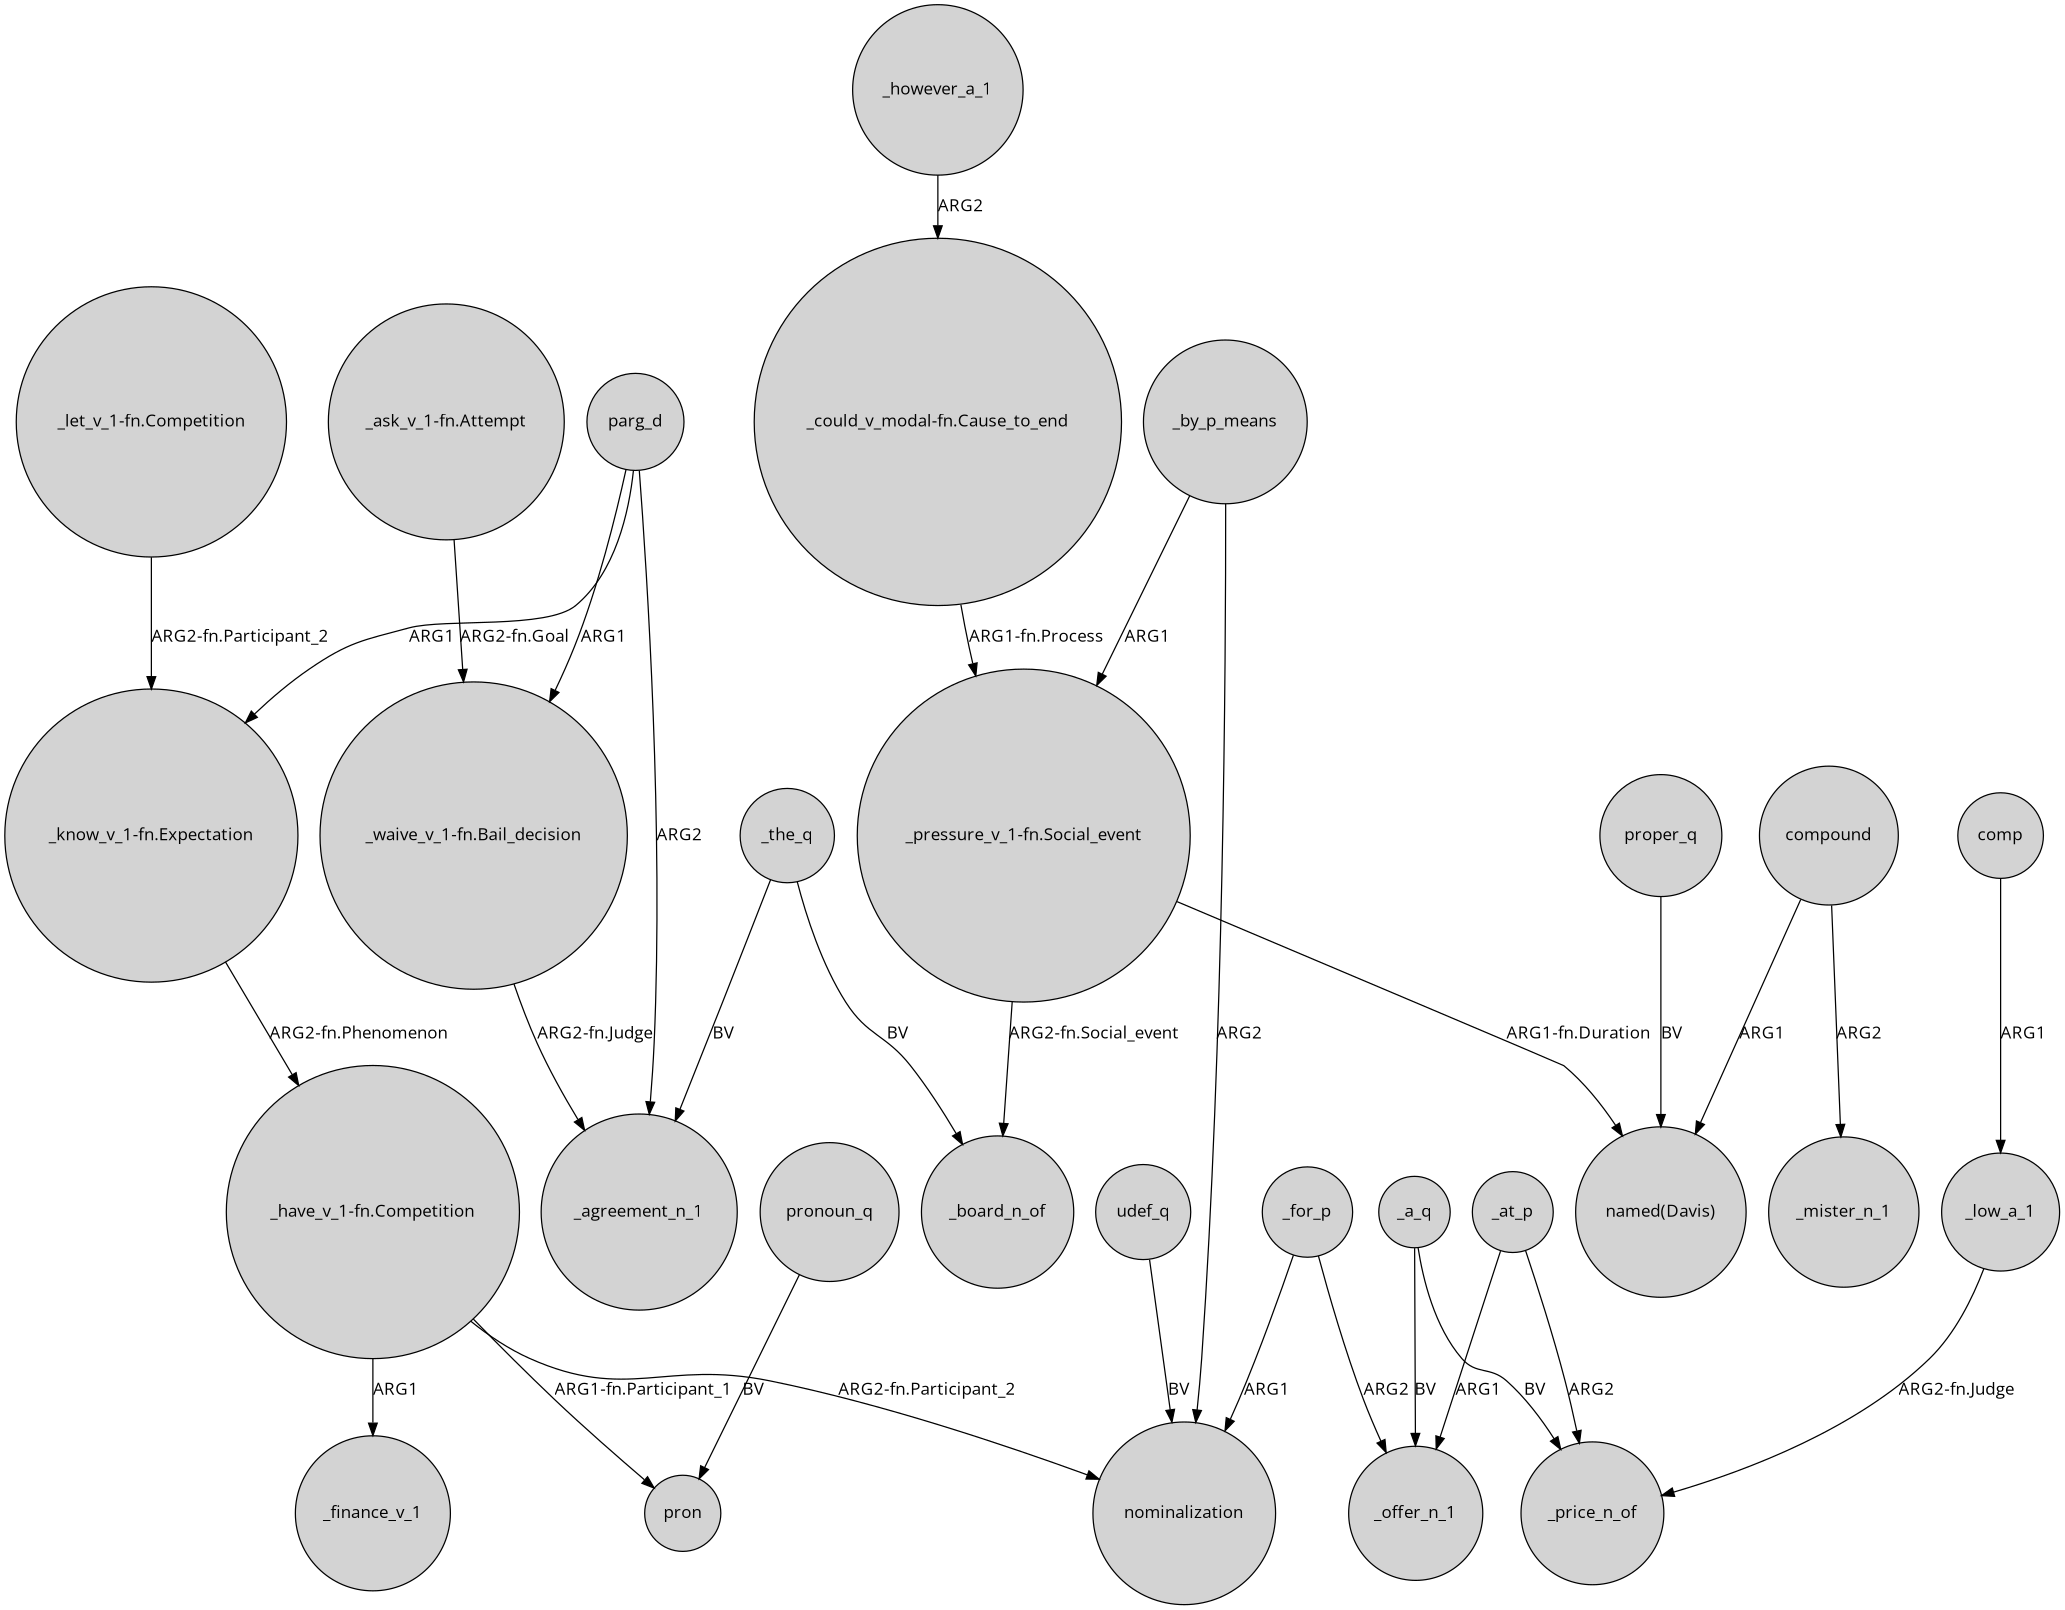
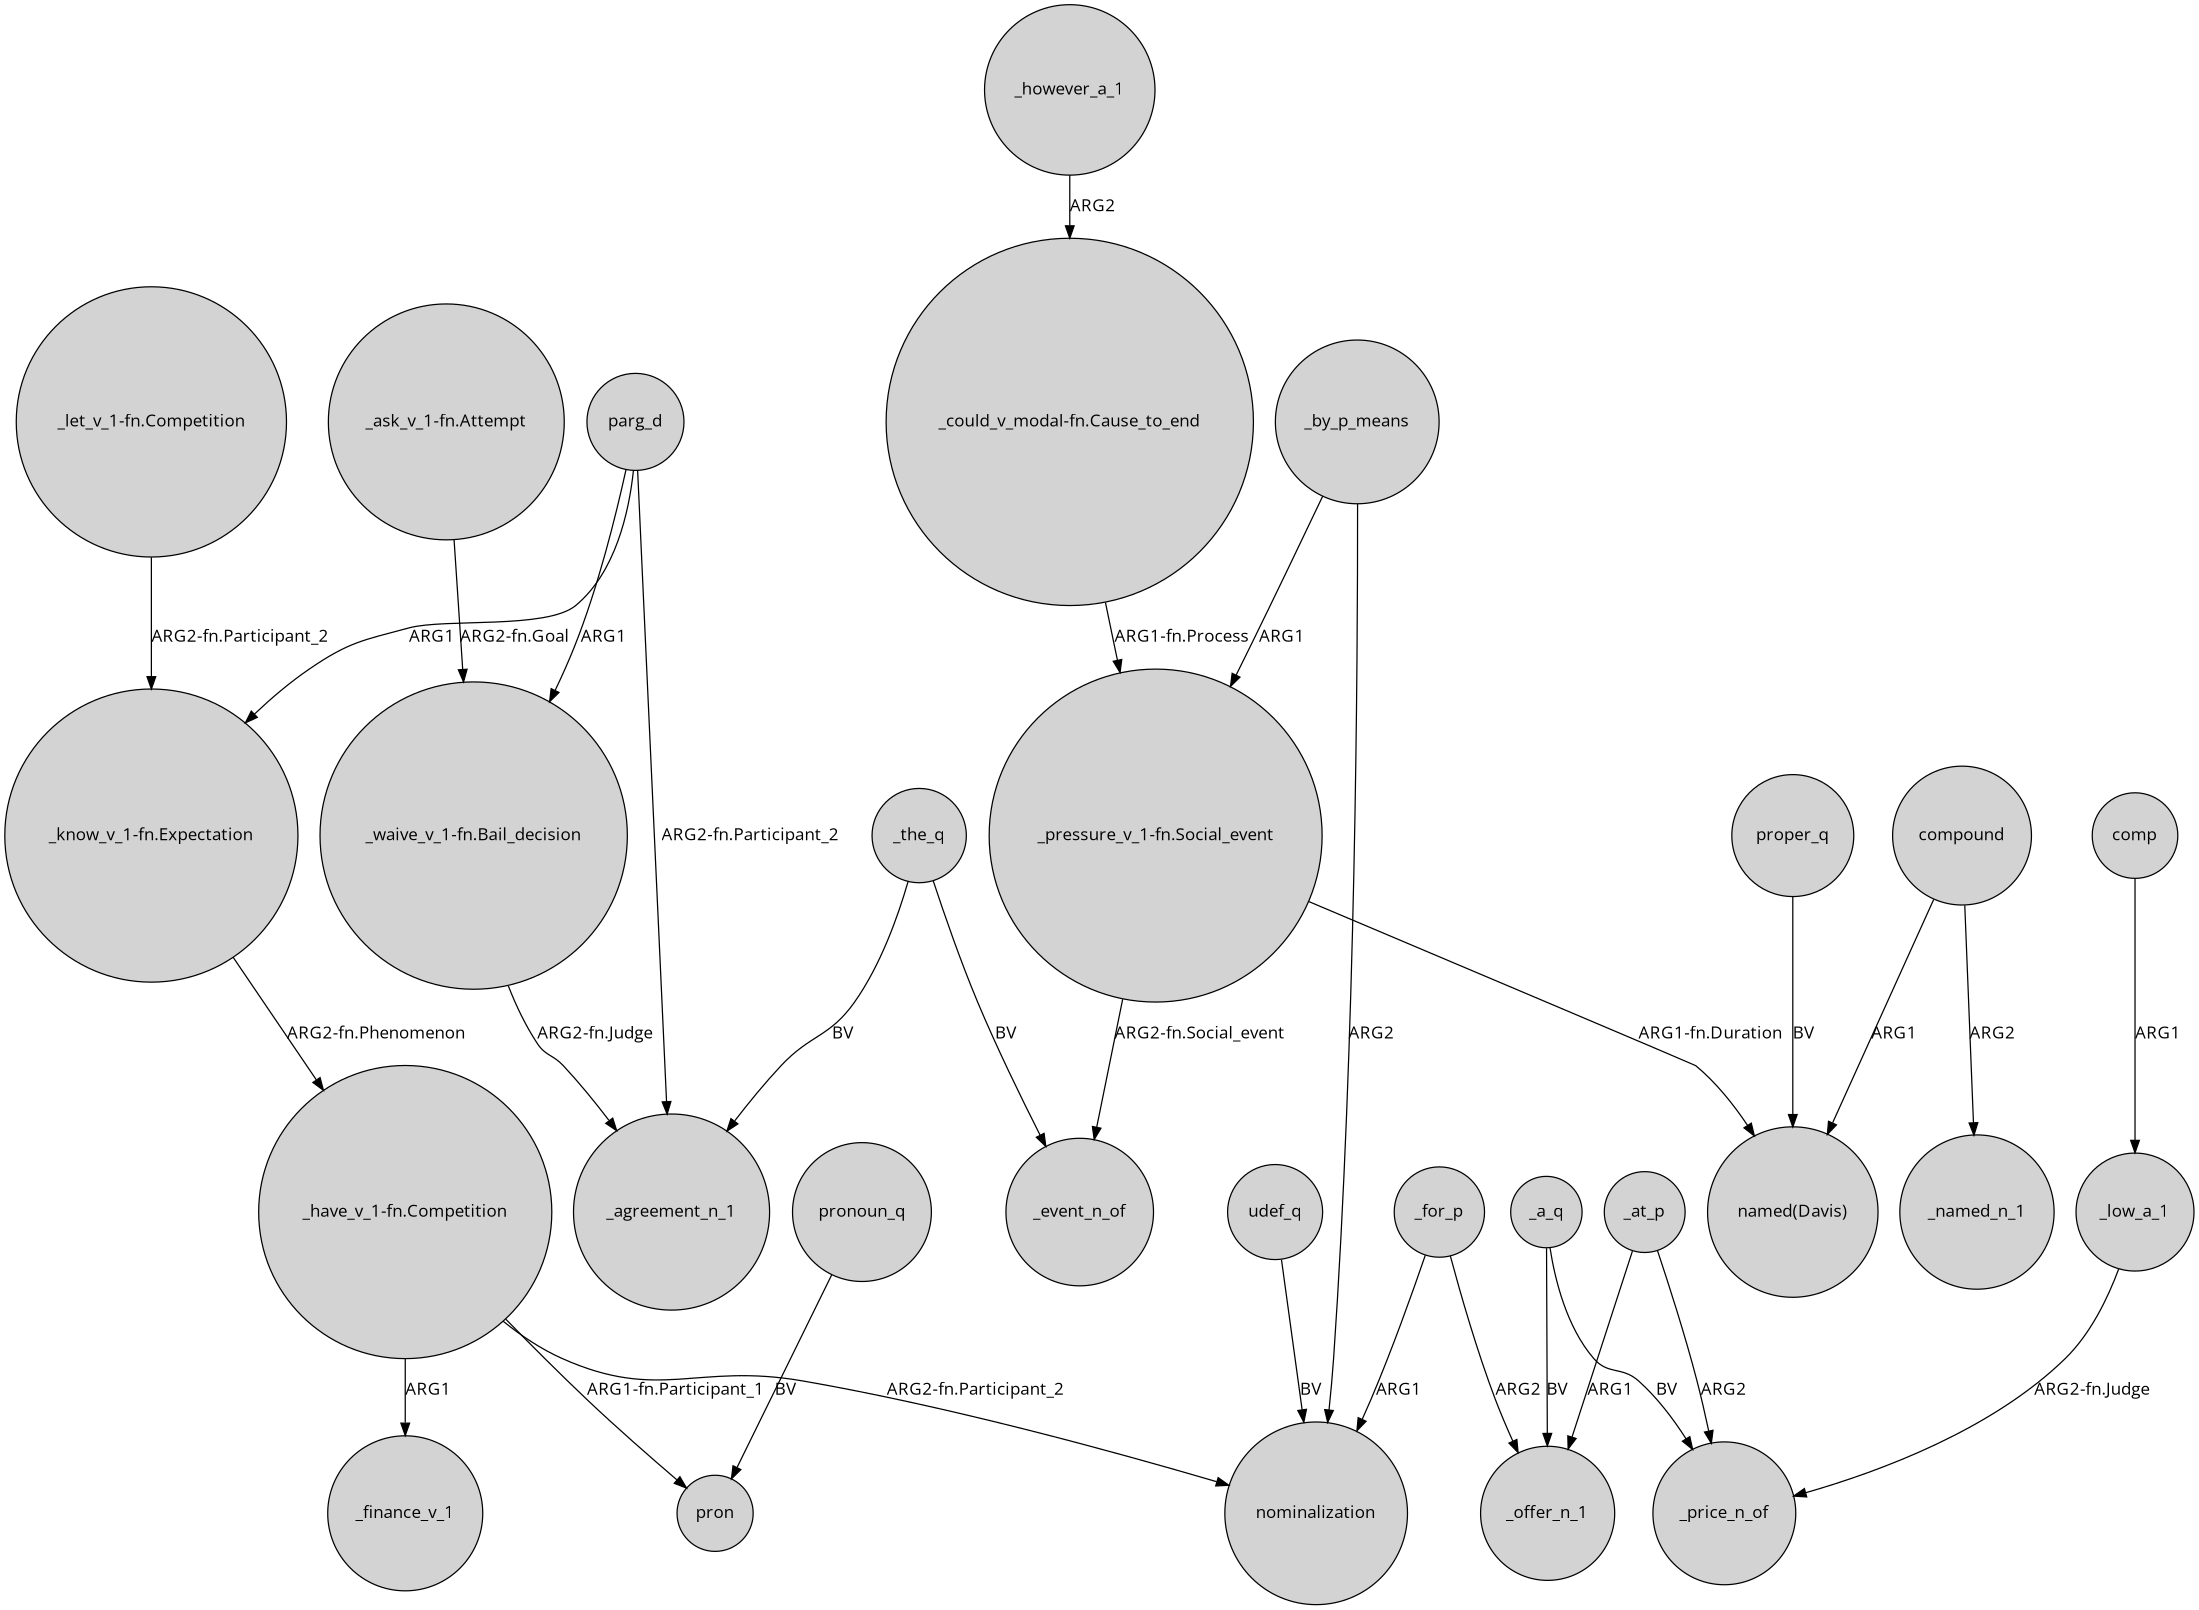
  digraph {
    fontname="Open Sans"
    node [fontname="Open Sans" shape=circle style=filled]
    edge [fontname="Open Sans"]
    _the_q
    _agreement_n_1
-   _board_n_of
+   _board_n_of [label=_event_n_of]
    compound
-   _mister_n_1
+   _mister_n_1 [label=_named_n_1]
    "named(Davis)"
    comp
    _low_a_1
    _price_n_of
    parg_d
    "_waive_v_1-fn.Bail_decision"
    "_know_v_1-fn.Expectation"
    "_have_v_1-fn.Competition"
    proper_q
    nominalization
    _finance_v_1
    pron
    udef_q
    _for_p
    _offer_n_1
    "_ask_v_1-fn.Attempt"
    _by_p_means
    "_pressure_v_1-fn.Social_event"
    pronoun_q
    "_could_v_modal-fn.Cause_to_end"
    _however_a_1
    _at_p
    "_let_v_1-fn.Competition"
    _a_q
    _the_q -> _agreement_n_1 [label=BV]
    _the_q -> _board_n_of [label=BV]
    compound -> _mister_n_1 [label=ARG2]
    compound -> "named(Davis)" [label=ARG1]
    comp -> _low_a_1 [label=ARG1]
    _low_a_1 -> _price_n_of [label="ARG2-fn.Judge"]
-   parg_d -> _agreement_n_1 [label=ARG2]
+   parg_d -> _agreement_n_1 [label="ARG2-fn.Participant_2"]
    parg_d -> "_waive_v_1-fn.Bail_decision" [label=ARG1]
    parg_d -> "_know_v_1-fn.Expectation" [label=ARG1]
    "_waive_v_1-fn.Bail_decision" -> _agreement_n_1 [label="ARG2-fn.Judge"]
    "_know_v_1-fn.Expectation" -> "_have_v_1-fn.Competition" [label="ARG2-fn.Phenomenon"]
    "_have_v_1-fn.Competition" -> nominalization [label="ARG2-fn.Participant_2"]
    "_have_v_1-fn.Competition" -> _finance_v_1 [label=ARG1]
    "_have_v_1-fn.Competition" -> pron [label="ARG1-fn.Participant_1"]
    proper_q -> "named(Davis)" [label=BV]
    udef_q -> nominalization [label=BV]
    _for_p -> nominalization [label=ARG1]
    _for_p -> _offer_n_1 [label=ARG2]
    "_ask_v_1-fn.Attempt" -> "_waive_v_1-fn.Bail_decision" [label="ARG2-fn.Goal"]
    _by_p_means -> nominalization [label=ARG2]
    _by_p_means -> "_pressure_v_1-fn.Social_event" [label=ARG1]
    "_pressure_v_1-fn.Social_event" -> _board_n_of [label="ARG2-fn.Social_event"]
    "_pressure_v_1-fn.Social_event" -> "named(Davis)" [label="ARG1-fn.Duration"]
    pronoun_q -> pron [label=BV]
    "_could_v_modal-fn.Cause_to_end" -> "_pressure_v_1-fn.Social_event" [label="ARG1-fn.Process"]
    _however_a_1 -> "_could_v_modal-fn.Cause_to_end" [label=ARG2]
    _at_p -> _price_n_of [label=ARG2]
    _at_p -> _offer_n_1 [label=ARG1]
    "_let_v_1-fn.Competition" -> "_know_v_1-fn.Expectation" [label="ARG2-fn.Participant_2"]
    _a_q -> _price_n_of [label=BV]
    _a_q -> _offer_n_1 [label=BV]
  }
